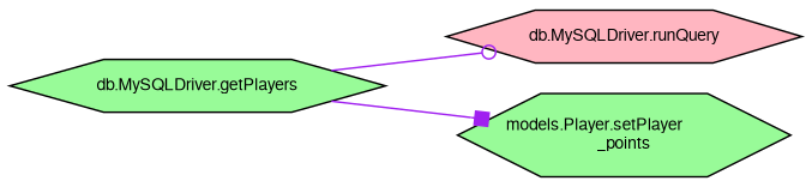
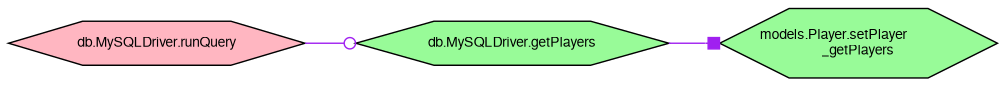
  digraph {
    rankdir=LR
    node [color=black fillcolor=palegreen fontname=FreeSans fontsize=10 shape=hexagon style=filled]
    edge [color=purple fontname=FreeSans fontsize=10 labelfontname=FreeSans labelfontsize=10 style=solid]
    n1 [fontcolor=black height=0.2 label="db.MySQLDriver.getPlayers" width=0.4]
    n2 [fillcolor=lightpink height=0.2 label="db.MySQLDriver.runQuery" width=0.4]
-   n3 [height=0.2 label="models.Player.setPlayer\l_points" width=0.4]
-   n1 -> n2 [arrowhead=odot]
+   n3 [height=0.2 label="models.Player.setPlayer\l_getPlayers" width=0.4]
+   n2 -> n1 [arrowhead=odot]
    n1 -> n3 [arrowhead=box]
  }
